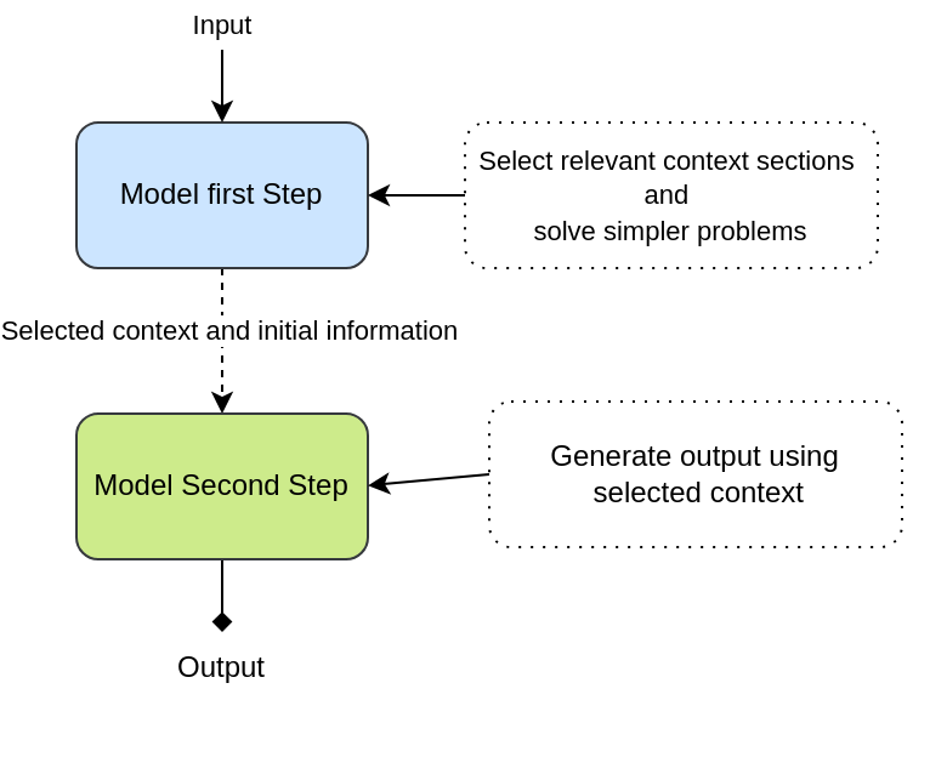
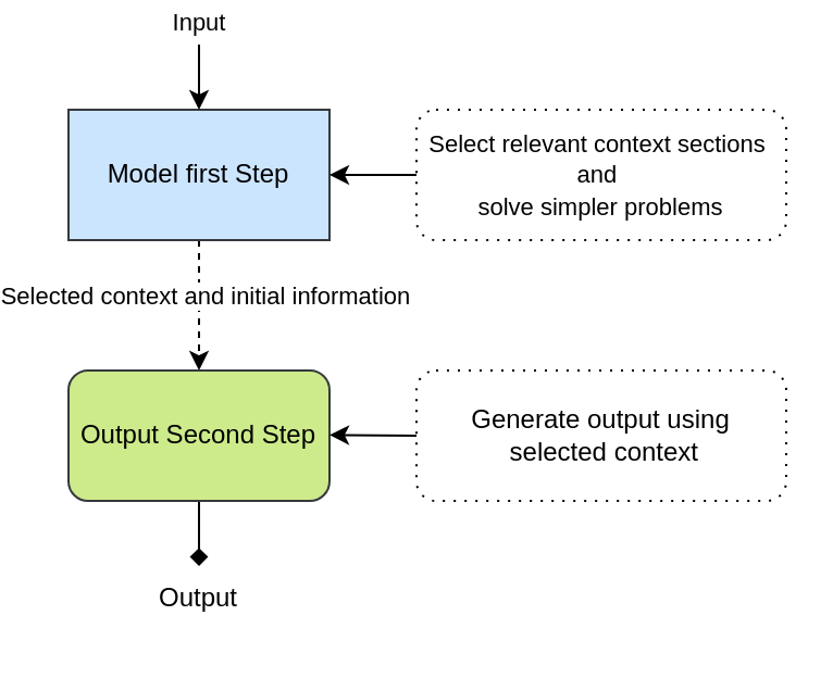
  <mxCell id="0" />
  <mxCell id="1" parent="0" />
  <mxCell id="2" value="" style="edgeStyle=orthogonalEdgeStyle;rounded=0;orthogonalLoop=1;jettySize=auto;html=1;dashed=1;" edge="1" parent="1" source="4" target="6"><mxGeometry relative="1" as="geometry" /></mxCell>
  <mxCell id="3" value="Selected context and initial information" style="edgeLabel;html=1;align=center;verticalAlign=middle;resizable=0;points=[];" vertex="1" connectable="0" parent="2"><mxGeometry x="-0.16" y="2" relative="1" as="geometry"><mxPoint as="offset" /></mxGeometry></mxCell>
- <mxCell id="4" value="Model first Step" style="rounded=1;whiteSpace=wrap;html=1;fillColor=#cce5ff;strokeColor=#36393d;" vertex="1" parent="1"><mxGeometry x="20" y="50" width="120" height="60" as="geometry" /></mxCell>
+ <mxCell id="4" value="Model first Step" style="whiteSpace=wrap;html=1;fillColor=#cce5ff;strokeColor=#36393d;rounded=0;" vertex="1" parent="1"><mxGeometry x="20" y="50" width="120" height="60" as="geometry" /></mxCell>
  <mxCell id="5" style="edgeStyle=orthogonalEdgeStyle;rounded=0;orthogonalLoop=1;jettySize=auto;html=1;exitX=0.5;exitY=1;exitDx=0;exitDy=0;entryX=0.5;entryY=0;entryDx=0;entryDy=0;endArrow=diamond;" edge="1" parent="1" source="6" target="12"><mxGeometry relative="1" as="geometry" /></mxCell>
- <mxCell id="6" value="Model Second Step" style="rounded=1;whiteSpace=wrap;html=1;fillColor=#cdeb8b;strokeColor=#36393d;" vertex="1" parent="1"><mxGeometry x="20" y="170" width="120" height="60" as="geometry" /></mxCell>
+ <mxCell id="6" value="Output Second Step" style="rounded=1;whiteSpace=wrap;html=1;fillColor=#cdeb8b;strokeColor=#36393d;" vertex="1" parent="1"><mxGeometry x="20" y="170" width="120" height="60" as="geometry" /></mxCell>
  <mxCell id="7" value="Input" style="endArrow=classic;html=1;rounded=0;entryX=0.5;entryY=0;entryDx=0;entryDy=0;" edge="1" parent="1" target="4"><mxGeometry x="-1" y="-10" width="50" height="50" relative="1" as="geometry"><mxPoint x="80" y="20" as="sourcePoint" /><mxPoint x="180" y="170" as="targetPoint" /><mxPoint x="10" y="-10" as="offset" /></mxGeometry></mxCell>
  <mxCell id="8" value="" style="endArrow=classic;html=1;rounded=0;entryX=1;entryY=0.5;entryDx=0;entryDy=0;exitX=0;exitY=0.5;exitDx=0;exitDy=0;" edge="1" parent="1" source="11" target="4"><mxGeometry width="50" height="50" relative="1" as="geometry"><mxPoint x="190" y="90" as="sourcePoint" /><mxPoint x="140" y="100" as="targetPoint" /></mxGeometry></mxCell>
  <mxCell id="9" value="" style="endArrow=classic;html=1;rounded=0;entryX=1;entryY=0.5;entryDx=0;entryDy=0;exitX=0;exitY=0.5;exitDx=0;exitDy=0;" edge="1" parent="1" source="10"><mxGeometry width="50" height="50" relative="1" as="geometry"><mxPoint x="190" y="199.63" as="sourcePoint" /><mxPoint x="140" y="199.63" as="targetPoint" /></mxGeometry></mxCell>
- <mxCell id="10" value="Generate output using&lt;div&gt;&amp;nbsp;selected context&lt;/div&gt;" style="text;html=1;align=center;verticalAlign=middle;whiteSpace=wrap;rounded=1;dashed=1;dashPattern=1 4;strokeColor=default;" vertex="1" parent="1"><mxGeometry x="190" y="165" width="170" height="60" as="geometry" /></mxCell>
+ <mxCell id="10" value="Generate output using&lt;div&gt;&amp;nbsp;selected context&lt;/div&gt;" style="text;html=1;align=center;verticalAlign=middle;whiteSpace=wrap;rounded=1;dashed=1;dashPattern=1 4;strokeColor=default;" vertex="1" parent="1"><mxGeometry x="180" y="170" width="170" height="60" as="geometry" /></mxCell>
  <mxCell id="11" value="&lt;span style=&quot;color: rgb(0, 0, 0); font-family: Helvetica; font-size: 11px; font-style: normal; font-variant-ligatures: normal; font-variant-caps: normal; font-weight: 400; letter-spacing: normal; orphans: 2; text-align: center; text-indent: 0px; text-transform: none; widows: 2; word-spacing: 0px; -webkit-text-stroke-width: 0px; white-space: nowrap; text-decoration-thickness: initial; text-decoration-style: initial; text-decoration-color: initial; float: none; display: inline !important;&quot;&gt;Select relevant context sections&amp;nbsp;&lt;/span&gt;&lt;div&gt;&lt;span style=&quot;color: rgb(0, 0, 0); font-family: Helvetica; font-size: 11px; font-style: normal; font-variant-ligatures: normal; font-variant-caps: normal; font-weight: 400; letter-spacing: normal; orphans: 2; text-align: center; text-indent: 0px; text-transform: none; widows: 2; word-spacing: 0px; -webkit-text-stroke-width: 0px; white-space: nowrap; text-decoration-thickness: initial; text-decoration-style: initial; text-decoration-color: initial; float: none; display: inline !important;&quot;&gt;and&amp;nbsp;&lt;/span&gt;&lt;/div&gt;&lt;div&gt;&lt;span style=&quot;color: rgb(0, 0, 0); font-family: Helvetica; font-size: 11px; font-style: normal; font-variant-ligatures: normal; font-variant-caps: normal; font-weight: 400; letter-spacing: normal; orphans: 2; text-align: center; text-indent: 0px; text-transform: none; widows: 2; word-spacing: 0px; -webkit-text-stroke-width: 0px; white-space: nowrap; text-decoration-thickness: initial; text-decoration-style: initial; text-decoration-color: initial; float: none; display: inline !important;&quot;&gt;solve simpler problems&lt;/span&gt;&lt;/div&gt;" style="text;html=1;align=center;verticalAlign=middle;whiteSpace=wrap;rounded=1;strokeColor=default;dashed=1;dashPattern=1 4;" vertex="1" parent="1"><mxGeometry x="180" y="50" width="170" height="60" as="geometry" /></mxCell>
  <mxCell id="12" value="Output" style="text;html=1;align=center;verticalAlign=middle;whiteSpace=wrap;rounded=0;" vertex="1" parent="1"><mxGeometry x="50" y="260" width="60" height="30" as="geometry" /></mxCell>
